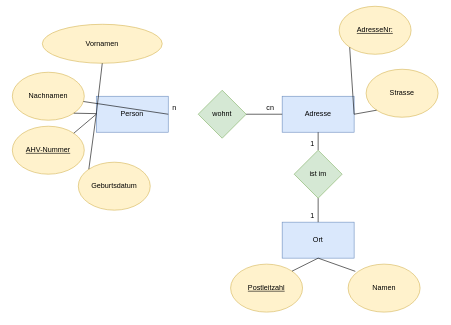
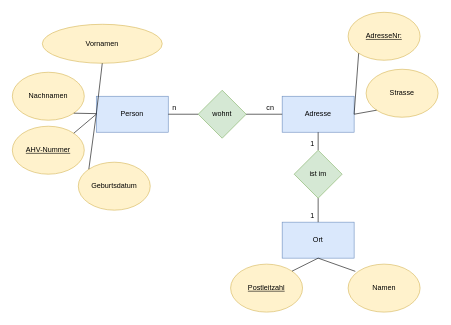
  <mxCell id="0" />
  <mxCell id="1" parent="0" />
  <mxCell id="2" value="Person" style="rounded=0;whiteSpace=wrap;html=1;fillColor=#dae8fc;strokeColor=#6c8ebf;" parent="1" vertex="1"><mxGeometry x="160" y="160" width="120" height="60" as="geometry" /></mxCell>
  <mxCell id="3" value="Geburtsdatum" style="ellipse;whiteSpace=wrap;html=1;fillColor=#fff2cc;strokeColor=#d6b656;" parent="1" vertex="1"><mxGeometry x="130" y="270" width="120" height="80" as="geometry" /></mxCell>
  <mxCell id="4" value="&lt;u&gt;AHV-Nummer&lt;/u&gt;" style="ellipse;whiteSpace=wrap;html=1;fillColor=#fff2cc;strokeColor=#d6b656;" parent="1" vertex="1"><mxGeometry x="20" y="210" width="120" height="80" as="geometry" /></mxCell>
  <mxCell id="5" value="Vornamen" style="ellipse;whiteSpace=wrap;html=1;fillColor=#fff2cc;strokeColor=#d6b656;" parent="1" vertex="1"><mxGeometry x="70" y="40" width="200" height="65" as="geometry" /></mxCell>
  <mxCell id="6" value="Nachnamen" style="ellipse;whiteSpace=wrap;html=1;fillColor=#fff2cc;strokeColor=#d6b656;" parent="1" vertex="1"><mxGeometry x="20" y="120" width="120" height="80" as="geometry" /></mxCell>
  <mxCell id="7" value="" style="endArrow=none;html=1;rounded=0;exitX=0.5;exitY=1;exitDx=0;exitDy=0;entryX=0;entryY=0.5;entryDx=0;entryDy=0;" parent="1" source="5" target="2" edge="1"><mxGeometry width="50" height="50" relative="1" as="geometry"><mxPoint x="360" y="260" as="sourcePoint" /><mxPoint x="410" y="210" as="targetPoint" /></mxGeometry></mxCell>
  <mxCell id="8" value="" style="endArrow=none;html=1;rounded=0;exitX=1;exitY=1;exitDx=0;exitDy=0;" parent="1" source="6" edge="1"><mxGeometry width="50" height="50" relative="1" as="geometry"><mxPoint x="360" y="260" as="sourcePoint" /><mxPoint x="160" y="189" as="targetPoint" /></mxGeometry></mxCell>
  <mxCell id="9" value="" style="endArrow=none;html=1;rounded=0;exitX=1;exitY=0;exitDx=0;exitDy=0;entryX=0;entryY=0.5;entryDx=0;entryDy=0;" parent="1" source="4" target="2" edge="1"><mxGeometry width="50" height="50" relative="1" as="geometry"><mxPoint x="360" y="260" as="sourcePoint" /><mxPoint x="410" y="210" as="targetPoint" /></mxGeometry></mxCell>
  <mxCell id="10" value="" style="endArrow=none;html=1;rounded=0;exitX=0;exitY=0;exitDx=0;exitDy=0;" parent="1" source="3" edge="1"><mxGeometry width="50" height="50" relative="1" as="geometry"><mxPoint x="360" y="260" as="sourcePoint" /><mxPoint x="160" y="190" as="targetPoint" /></mxGeometry></mxCell>
  <mxCell id="11" value="Adresse" style="rounded=0;whiteSpace=wrap;html=1;fillColor=#dae8fc;strokeColor=#6c8ebf;" parent="1" vertex="1"><mxGeometry x="470" y="160" width="120" height="60" as="geometry" /></mxCell>
  <mxCell id="12" value="wohnt" style="rhombus;whiteSpace=wrap;html=1;fillColor=#d5e8d4;strokeColor=#82b366;" parent="1" vertex="1"><mxGeometry x="330" y="150" width="80" height="80" as="geometry" /></mxCell>
  <mxCell id="13" value="Strasse" style="ellipse;whiteSpace=wrap;html=1;fillColor=#fff2cc;strokeColor=#d6b656;" parent="1" vertex="1"><mxGeometry x="610" y="115" width="120" height="80" as="geometry" /></mxCell>
  <mxCell id="14" value="&lt;u&gt;Postleitzahl&lt;/u&gt;" style="ellipse;whiteSpace=wrap;html=1;fillColor=#fff2cc;strokeColor=#d6b656;" parent="1" vertex="1"><mxGeometry x="384" y="440" width="120" height="80" as="geometry" /></mxCell>
  <mxCell id="15" value="Ort" style="rounded=0;whiteSpace=wrap;html=1;fillColor=#dae8fc;strokeColor=#6c8ebf;" parent="1" vertex="1"><mxGeometry x="470" y="370" width="120" height="60" as="geometry" /></mxCell>
  <mxCell id="16" value="Namen" style="ellipse;whiteSpace=wrap;html=1;fillColor=#fff2cc;strokeColor=#d6b656;" parent="1" vertex="1"><mxGeometry x="580" y="440" width="120" height="80" as="geometry" /></mxCell>
- <mxCell id="17" value="" style="endArrow=none;html=1;rounded=0;exitX=1;exitY=0.5;exitDx=0;exitDy=0;" parent="1" source="2" target="6" edge="1"><mxGeometry width="50" height="50" relative="1" as="geometry"><mxPoint x="360" y="260" as="sourcePoint" /><mxPoint x="410" y="210" as="targetPoint" /></mxGeometry></mxCell>
+ <mxCell id="17" value="" style="endArrow=none;html=1;rounded=0;exitX=1;exitY=0.5;exitDx=0;exitDy=0;entryX=0;entryY=0.5;entryDx=0;entryDy=0;" parent="1" source="2" target="12" edge="1"><mxGeometry width="50" height="50" relative="1" as="geometry"><mxPoint x="360" y="260" as="sourcePoint" /><mxPoint x="410" y="210" as="targetPoint" /></mxGeometry></mxCell>
  <mxCell id="18" value="" style="endArrow=none;html=1;rounded=0;entryX=1;entryY=0.5;entryDx=0;entryDy=0;exitX=0;exitY=0.5;exitDx=0;exitDy=0;" parent="1" source="11" target="12" edge="1"><mxGeometry width="50" height="50" relative="1" as="geometry"><mxPoint x="360" y="260" as="sourcePoint" /><mxPoint x="410" y="210" as="targetPoint" /></mxGeometry></mxCell>
  <mxCell id="19" value="" style="endArrow=none;html=1;rounded=0;entryX=0.5;entryY=1;entryDx=0;entryDy=0;exitX=0.5;exitY=0;exitDx=0;exitDy=0;" parent="1" source="20" target="11" edge="1"><mxGeometry width="50" height="50" relative="1" as="geometry"><mxPoint x="360" y="260" as="sourcePoint" /><mxPoint x="410" y="210" as="targetPoint" /></mxGeometry></mxCell>
  <mxCell id="20" value="ist im" style="rhombus;whiteSpace=wrap;html=1;fillColor=#d5e8d4;strokeColor=#82b366;" parent="1" vertex="1"><mxGeometry x="490" y="250" width="80" height="80" as="geometry" /></mxCell>
  <mxCell id="21" value="" style="endArrow=none;html=1;rounded=0;exitX=0.5;exitY=0;exitDx=0;exitDy=0;entryX=0.5;entryY=1;entryDx=0;entryDy=0;" parent="1" source="15" target="20" edge="1"><mxGeometry width="50" height="50" relative="1" as="geometry"><mxPoint x="360" y="260" as="sourcePoint" /><mxPoint x="410" y="210" as="targetPoint" /></mxGeometry></mxCell>
  <mxCell id="22" value="" style="endArrow=none;html=1;rounded=0;exitX=0.5;exitY=1;exitDx=0;exitDy=0;entryX=1;entryY=0;entryDx=0;entryDy=0;" parent="1" source="15" target="14" edge="1"><mxGeometry width="50" height="50" relative="1" as="geometry"><mxPoint x="360" y="260" as="sourcePoint" /><mxPoint x="410" y="210" as="targetPoint" /></mxGeometry></mxCell>
  <mxCell id="23" value="" style="endArrow=none;html=1;rounded=0;exitX=0.1;exitY=0.15;exitDx=0;exitDy=0;exitPerimeter=0;entryX=0.5;entryY=1;entryDx=0;entryDy=0;" parent="1" source="16" target="15" edge="1"><mxGeometry width="50" height="50" relative="1" as="geometry"><mxPoint x="360" y="260" as="sourcePoint" /><mxPoint x="410" y="210" as="targetPoint" /></mxGeometry></mxCell>
  <mxCell id="24" value="" style="endArrow=none;html=1;rounded=0;entryX=0;entryY=1;entryDx=0;entryDy=0;exitX=1;exitY=0.5;exitDx=0;exitDy=0;" parent="1" source="11" target="13" edge="1"><mxGeometry width="50" height="50" relative="1" as="geometry"><mxPoint x="360" y="260" as="sourcePoint" /><mxPoint x="410" y="210" as="targetPoint" /></mxGeometry></mxCell>
  <mxCell id="25" value="n" style="text;html=1;align=center;verticalAlign=middle;resizable=0;points=[];autosize=1;strokeColor=none;fillColor=none;" parent="1" vertex="1"><mxGeometry x="275" y="165" width="30" height="30" as="geometry" /></mxCell>
  <mxCell id="26" value="cn" style="text;html=1;align=center;verticalAlign=middle;resizable=0;points=[];autosize=1;strokeColor=none;fillColor=none;" parent="1" vertex="1"><mxGeometry x="430" y="165" width="40" height="30" as="geometry" /></mxCell>
  <mxCell id="27" value="1" style="text;html=1;align=center;verticalAlign=middle;resizable=0;points=[];autosize=1;strokeColor=none;fillColor=none;" parent="1" vertex="1"><mxGeometry x="505" y="225" width="30" height="30" as="geometry" /></mxCell>
  <mxCell id="28" value="1" style="text;html=1;align=center;verticalAlign=middle;resizable=0;points=[];autosize=1;strokeColor=none;fillColor=none;" parent="1" vertex="1"><mxGeometry x="505" y="345" width="30" height="30" as="geometry" /></mxCell>
- <mxCell id="29" value="&lt;u&gt;AdresseNr:&lt;/u&gt;" style="ellipse;whiteSpace=wrap;html=1;fillColor=#fff2cc;strokeColor=#d6b656;" vertex="1" parent="1"><mxGeometry x="565" y="10" width="120" height="80" as="geometry" /></mxCell>
+ <mxCell id="29" value="&lt;u&gt;AdresseNr:&lt;/u&gt;" style="ellipse;whiteSpace=wrap;html=1;fillColor=#fff2cc;strokeColor=#d6b656;" vertex="1" parent="1"><mxGeometry x="580" y="20" width="120" height="80" as="geometry" /></mxCell>
  <mxCell id="30" value="" style="endArrow=none;html=1;rounded=0;entryX=1;entryY=0.5;entryDx=0;entryDy=0;exitX=0;exitY=1;exitDx=0;exitDy=0;" edge="1" parent="1" source="29" target="11"><mxGeometry width="50" height="50" relative="1" as="geometry"><mxPoint x="360" y="260" as="sourcePoint" /><mxPoint x="410" y="210" as="targetPoint" /></mxGeometry></mxCell>
